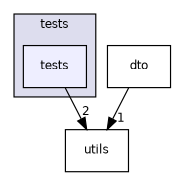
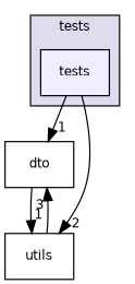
  digraph {
    compound=true
    node [fontname=Helvetica fontsize=10 shape=box]
    edge [headlabel=1 labeldistance=1.5 labelfontname=Helvetica labelfontsize=10]
    n1 [fillcolor="#eeeeff" label=tests pencolor=black style=filled]
    n2 [label=dto]
    n3 [label=utils]
    subgraph cluster_1 {
      bgcolor="#ddddee"
      fontname=Helvetica
      fontsize=10
      label=tests
      pencolor=black
      n1
    }
+   n1 -> n2
    n1 -> n3 [headlabel=2]
    n2 -> n3
+   n3 -> n2 [headlabel=3]
  }
